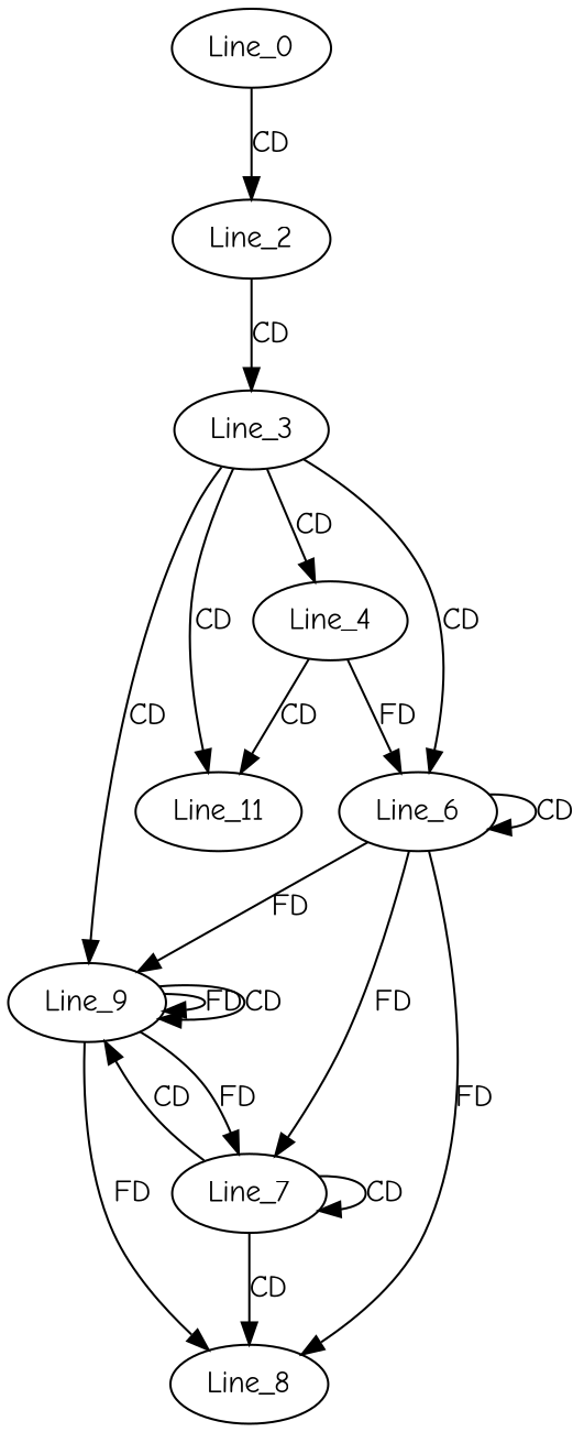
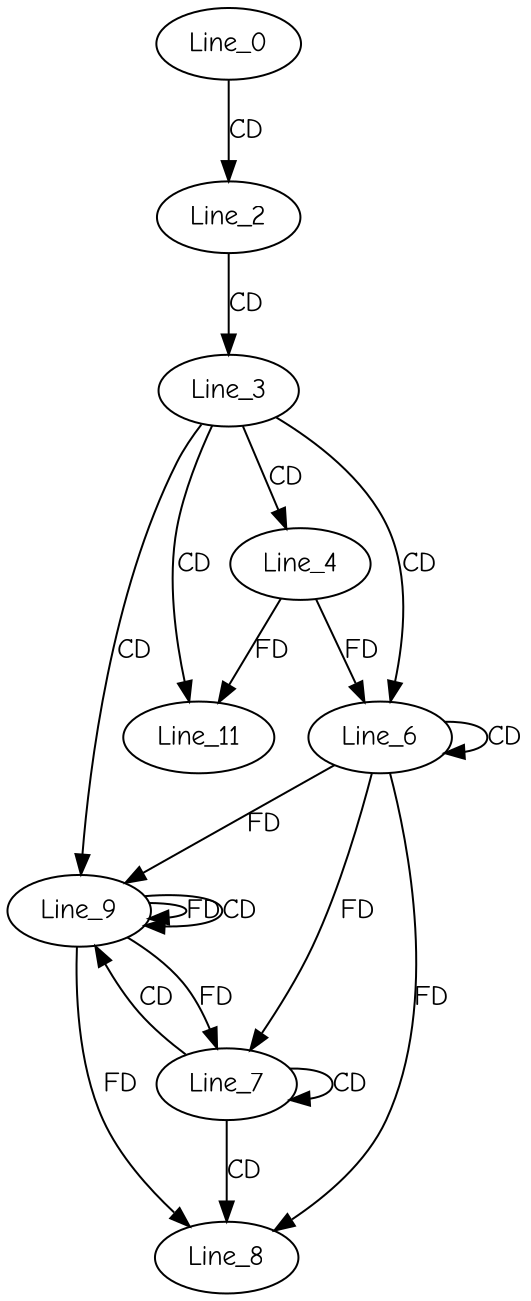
  digraph {
    fontname="Comic Neue"
    node [fontname="Comic Neue"]
    edge [fontname="Comic Neue"]
    Line_0
    Line_2
    Line_3
    Line_4
    Line_6
    Line_11
    Line_9
    Line_7
    Line_8
    Line_0 -> Line_2 [label=CD]
    Line_2 -> Line_3 [label=CD]
    Line_3 -> Line_4 [label=CD]
    Line_3 -> Line_6 [label=CD]
    Line_3 -> Line_11 [label=CD]
    Line_3 -> Line_9 [label=CD]
    Line_4 -> Line_6 [label=FD]
-   Line_4 -> Line_11 [label=CD]
+   Line_4 -> Line_11 [label=FD]
    Line_6 -> Line_6 [label=CD]
    Line_6 -> Line_9 [label=FD]
    Line_6 -> Line_7 [label=FD]
    Line_6 -> Line_8 [label=FD]
    Line_9 -> Line_9 [label=FD]
    Line_9 -> Line_9 [label=CD]
    Line_9 -> Line_7 [label=FD]
    Line_9 -> Line_8 [label=FD]
    Line_7 -> Line_9 [label=CD]
    Line_7 -> Line_7 [label=CD]
    Line_7 -> Line_8 [label=CD]
  }
